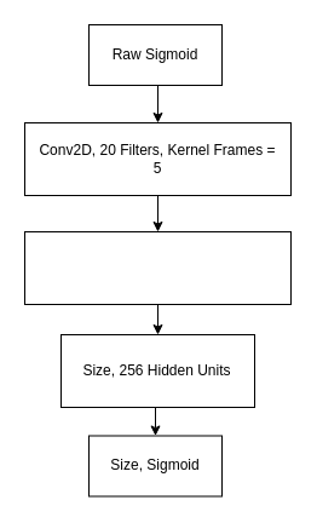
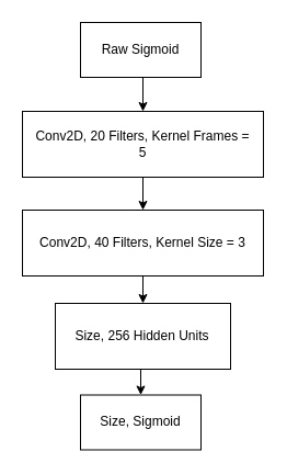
  <mxCell id="0" />
  <mxCell id="1" parent="0" />
  <mxCell id="2" style="edgeStyle=orthogonalEdgeStyle;rounded=0;orthogonalLoop=1;jettySize=auto;html=1;exitX=0.5;exitY=1;exitDx=0;exitDy=0;entryX=0.5;entryY=0;entryDx=0;entryDy=0;" parent="1" source="3" target="6" edge="1"><mxGeometry relative="1" as="geometry" /></mxCell>
  <mxCell id="3" value="" style="rounded=0;whiteSpace=wrap;html=1;" parent="1" vertex="1"><mxGeometry x="20" y="101" width="220" height="60" as="geometry" /></mxCell>
  <mxCell id="4" value="Conv2D, 20 Filters, Kernel Frames = 5 " style="text;html=1;strokeColor=none;fillColor=none;align=center;verticalAlign=middle;whiteSpace=wrap;rounded=0;" parent="1" vertex="1"><mxGeometry x="30" y="111" width="200" height="40" as="geometry" /></mxCell>
  <mxCell id="5" style="edgeStyle=orthogonalEdgeStyle;rounded=0;orthogonalLoop=1;jettySize=auto;html=1;exitX=0.5;exitY=1;exitDx=0;exitDy=0;entryX=0.5;entryY=0;entryDx=0;entryDy=0;" parent="1" source="6" target="9" edge="1"><mxGeometry relative="1" as="geometry" /></mxCell>
  <mxCell id="6" value="" style="rounded=0;whiteSpace=wrap;html=1;" parent="1" vertex="1"><mxGeometry x="20" y="191" width="220" height="60" as="geometry" /></mxCell>
+ <mxCell id="7" value="Conv2D, 40 Filters, Kernel Size = 3 " style="text;html=1;strokeColor=none;fillColor=none;align=center;verticalAlign=middle;whiteSpace=wrap;rounded=0;" parent="1" vertex="1"><mxGeometry x="30" y="201" width="200" height="40" as="geometry" /></mxCell>
  <mxCell id="8" value="" style="group" parent="1" vertex="1" connectable="0"><mxGeometry x="50" y="276" width="160" height="60" as="geometry" /></mxCell>
  <mxCell id="9" value="" style="rounded=0;whiteSpace=wrap;html=1;" parent="8" vertex="1"><mxGeometry width="160" height="60" as="geometry" /></mxCell>
  <mxCell id="10" value="Size, 256 Hidden Units" style="text;html=1;strokeColor=none;fillColor=none;align=center;verticalAlign=middle;whiteSpace=wrap;rounded=0;" parent="8" vertex="1"><mxGeometry x="7.273" y="10" width="145.455" height="40" as="geometry" /></mxCell>
  <mxCell id="11" value="" style="group" parent="1" vertex="1" connectable="0"><mxGeometry x="73" y="359.5" width="110" height="50" as="geometry" /></mxCell>
  <mxCell id="12" value="" style="rounded=0;whiteSpace=wrap;html=1;" parent="11" vertex="1"><mxGeometry width="110" height="50" as="geometry" /></mxCell>
  <mxCell id="13" value="Size, Sigmoid" style="text;html=1;strokeColor=none;fillColor=none;align=center;verticalAlign=middle;whiteSpace=wrap;rounded=0;" parent="11" vertex="1"><mxGeometry x="5" y="8.333" width="100.0" height="33.333" as="geometry" /></mxCell>
  <mxCell id="14" style="edgeStyle=orthogonalEdgeStyle;rounded=0;orthogonalLoop=1;jettySize=auto;html=1;exitX=0.5;exitY=1;exitDx=0;exitDy=0;entryX=0.5;entryY=0;entryDx=0;entryDy=0;" parent="1" source="9" target="12" edge="1"><mxGeometry relative="1" as="geometry" /></mxCell>
  <mxCell id="15" value="" style="group;container=1;" vertex="1" connectable="0" parent="1"><mxGeometry x="73" y="20" width="110" height="50" as="geometry" /></mxCell>
  <mxCell id="16" value="" style="group" vertex="1" connectable="0" parent="15"><mxGeometry width="110" height="50" as="geometry" /></mxCell>
  <mxCell id="17" value="" style="group" vertex="1" connectable="0" parent="16"><mxGeometry width="110" height="50" as="geometry" /></mxCell>
  <mxCell id="18" value="" style="rounded=0;whiteSpace=wrap;html=1;" vertex="1" parent="17"><mxGeometry width="110" height="50" as="geometry" /></mxCell>
  <mxCell id="19" value="Raw Sigmoid" style="text;html=1;strokeColor=none;fillColor=none;align=center;verticalAlign=middle;whiteSpace=wrap;rounded=0;" vertex="1" parent="17"><mxGeometry x="5" y="8.333" width="100.0" height="33.333" as="geometry" /></mxCell>
  <mxCell id="20" style="edgeStyle=orthogonalEdgeStyle;rounded=0;orthogonalLoop=1;jettySize=auto;html=1;exitX=0.5;exitY=1;exitDx=0;exitDy=0;entryX=0.5;entryY=0;entryDx=0;entryDy=0;" edge="1" parent="1" source="18" target="3"><mxGeometry relative="1" as="geometry" /></mxCell>
